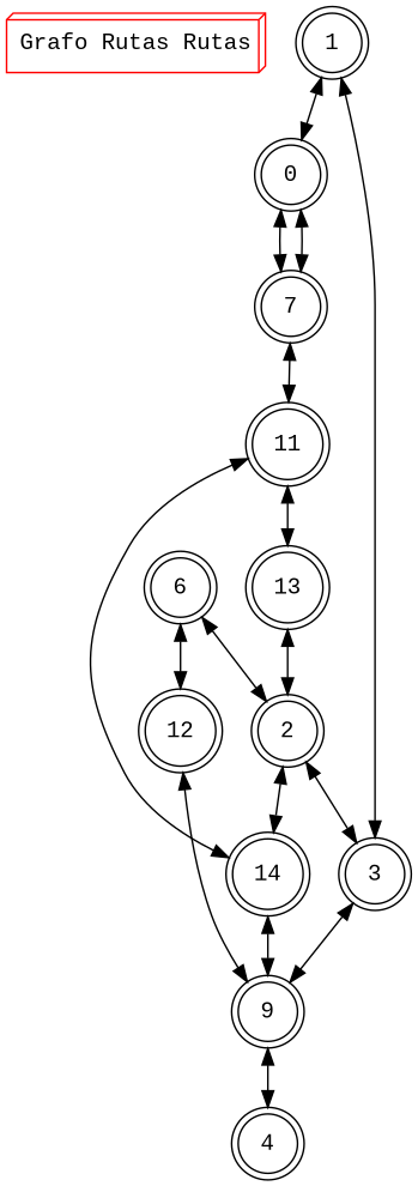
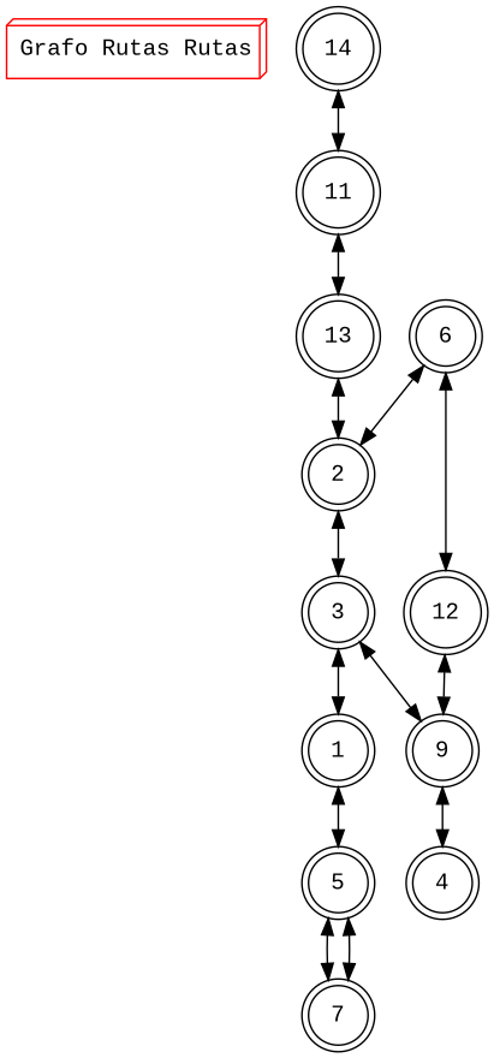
  digraph {
    node [fontname="Courier New" shape=doublecircle]
    edge [dir=both]
    n1 [color=red label="Grafo Rutas Rutas" shape=box3d]
    n2 [label=1]
-   n3 [label=0]
+   n3 [label=5]
    n4 [label=7]
    n5 [label=11]
    n6 [label=6]
    n7 [label=2]
    n8 [label=12]
    n9 [label=3]
    n10 [label=14]
    n11 [label=9]
    n12 [label=4]
    n13 [label=13]
    subgraph sub_1 {
      rank=same
      n1
    }
    n2 -> n3
    n3 -> n4
    n4 -> n3
-   n4 -> n5
    n5 -> n13
    n6 -> n7
    n6 -> n8
    n7 -> n9
-   n7 -> n10
    n8 -> n11
    n9 -> n2
    n9 -> n11
    n10 -> n5
-   n10 -> n11
    n11 -> n12
    n13 -> n7
  }
